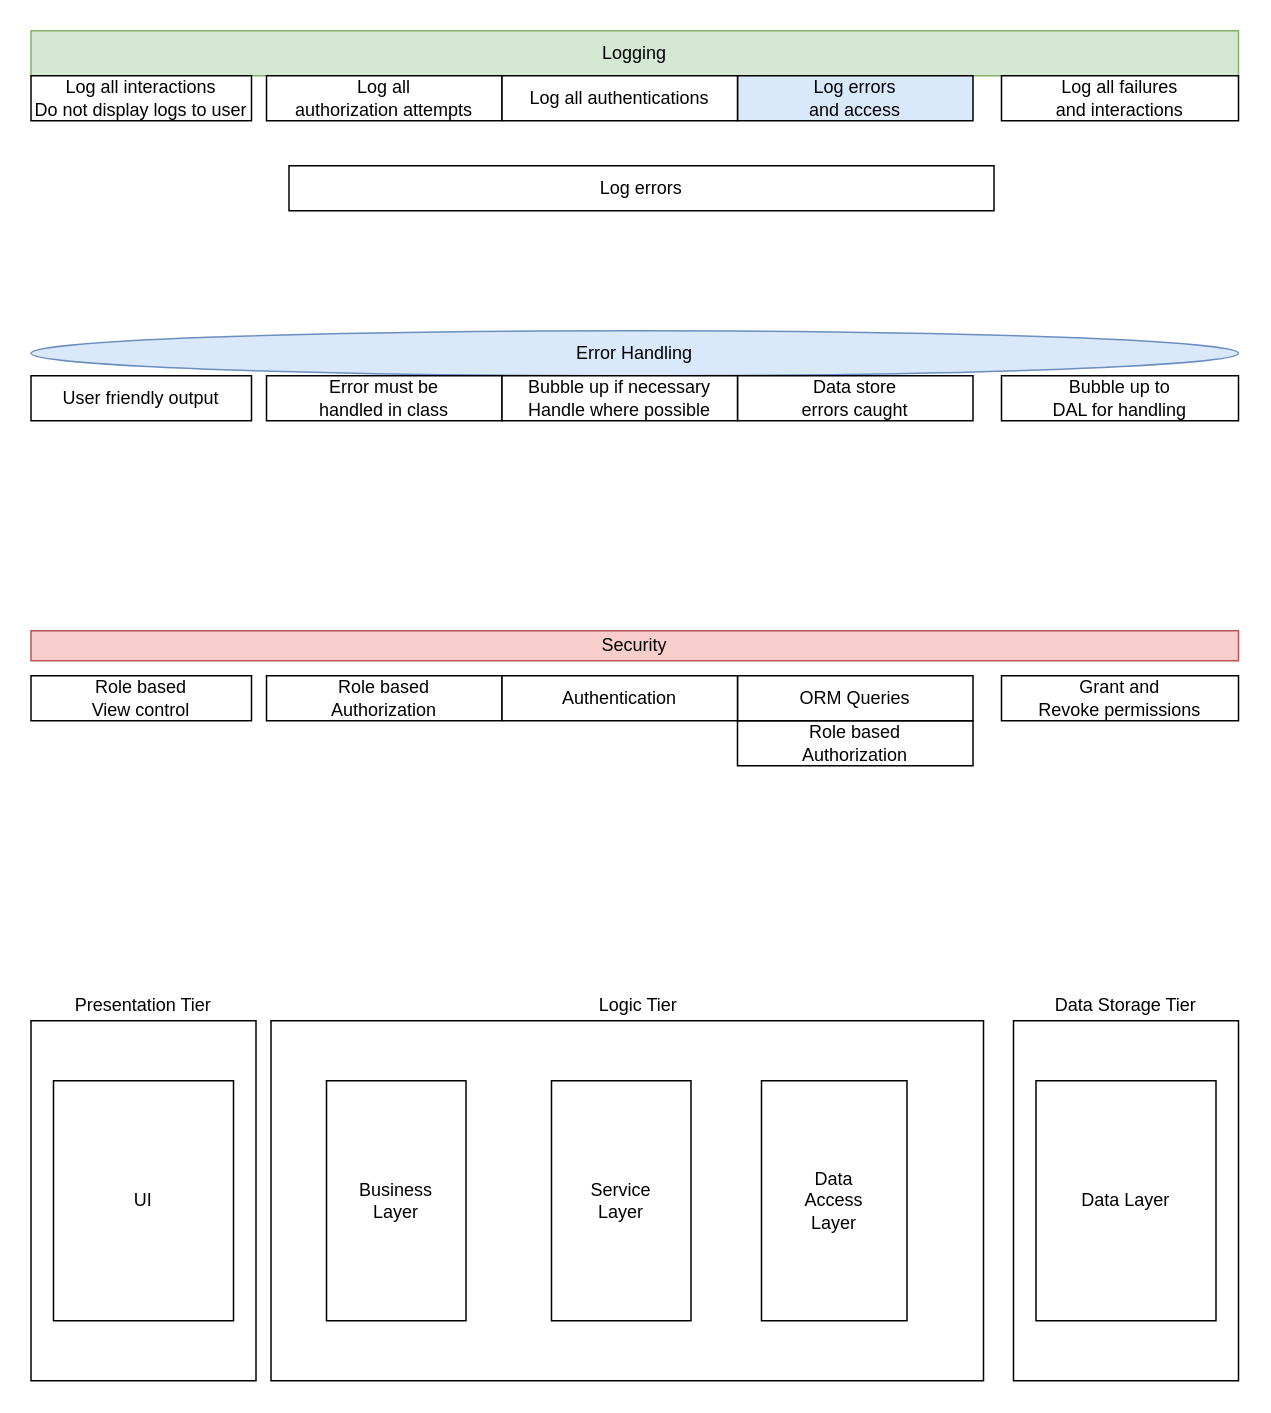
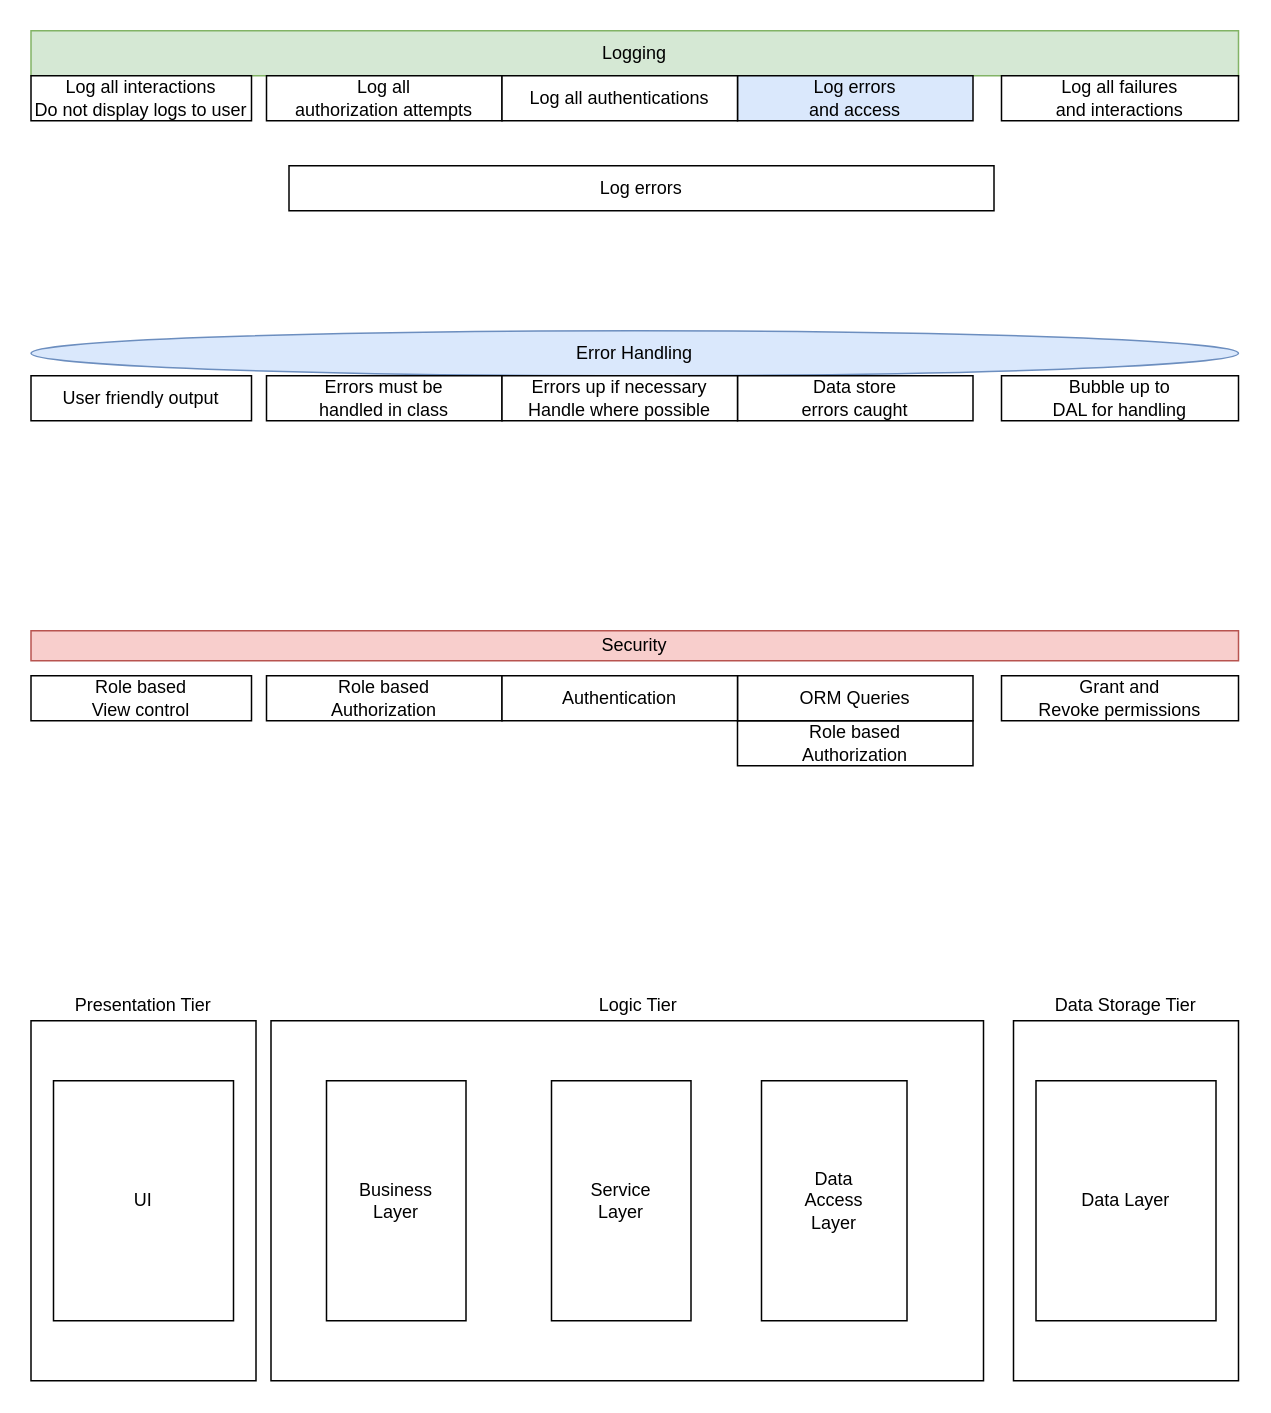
  <mxCell id="0" />
  <mxCell id="1" parent="0" />
  <mxCell id="2" value="" style="group" parent="1" vertex="1" connectable="0"><mxGeometry x="20" y="660" width="805" height="260" as="geometry" /></mxCell>
  <mxCell id="3" value="" style="rounded=0;whiteSpace=wrap;html=1;" parent="2" vertex="1"><mxGeometry x="655" y="20" width="150" height="240" as="geometry" /></mxCell>
  <mxCell id="4" value="" style="rounded=0;whiteSpace=wrap;html=1;" parent="2" vertex="1"><mxGeometry x="160" y="20" width="475" height="240" as="geometry" /></mxCell>
  <mxCell id="5" value="" style="rounded=0;whiteSpace=wrap;html=1;" parent="2" vertex="1"><mxGeometry y="20" width="150" height="240" as="geometry" /></mxCell>
  <mxCell id="6" value="UI" style="rounded=0;whiteSpace=wrap;html=1;" parent="2" vertex="1"><mxGeometry x="15" y="60" width="120" height="160" as="geometry" /></mxCell>
  <mxCell id="7" value="Data Layer" style="rounded=0;whiteSpace=wrap;html=1;" parent="2" vertex="1"><mxGeometry x="670" y="60" width="120" height="160" as="geometry" /></mxCell>
  <mxCell id="8" value="Business&lt;br&gt;Layer" style="rounded=0;whiteSpace=wrap;html=1;" parent="2" vertex="1"><mxGeometry x="197" y="60" width="93" height="160" as="geometry" /></mxCell>
  <mxCell id="9" value="Logic Tier" style="text;html=1;strokeColor=none;fillColor=none;align=center;verticalAlign=middle;whiteSpace=wrap;rounded=0;" parent="2" vertex="1"><mxGeometry x="265" width="280" height="20" as="geometry" /></mxCell>
  <mxCell id="10" value="Presentation Tier" style="text;html=1;strokeColor=none;fillColor=none;align=center;verticalAlign=middle;whiteSpace=wrap;rounded=0;" parent="2" vertex="1"><mxGeometry x="15" width="120" height="20" as="geometry" /></mxCell>
  <mxCell id="11" value="Data Storage Tier" style="text;html=1;strokeColor=none;fillColor=none;align=center;verticalAlign=middle;whiteSpace=wrap;rounded=0;" parent="2" vertex="1"><mxGeometry x="665" width="130" height="20" as="geometry" /></mxCell>
  <mxCell id="12" value="Data&lt;br&gt;Access&lt;br&gt;Layer" style="rounded=0;whiteSpace=wrap;html=1;" parent="2" vertex="1"><mxGeometry x="487" y="60" width="97" height="160" as="geometry" /></mxCell>
  <mxCell id="13" value="Service&lt;br&gt;Layer" style="rounded=0;whiteSpace=wrap;html=1;" parent="2" vertex="1"><mxGeometry x="347" y="60" width="93" height="160" as="geometry" /></mxCell>
  <mxCell id="14" value="" style="group" parent="1" vertex="1" connectable="0"><mxGeometry x="20" y="220" width="805" height="60" as="geometry" /></mxCell>
  <mxCell id="15" value="Error Handling" style="ellipse;whiteSpace=wrap;html=1;fillColor=#dae8fc;strokeColor=#6c8ebf;" parent="14" vertex="1"><mxGeometry width="805" height="30" as="geometry" /></mxCell>
  <mxCell id="16" value="User friendly output" style="rounded=0;whiteSpace=wrap;html=1;" parent="14" vertex="1"><mxGeometry y="30" width="147" height="30" as="geometry" /></mxCell>
- <mxCell id="17" value="Error must be &lt;br&gt;handled in class" style="rounded=0;whiteSpace=wrap;html=1;" parent="14" vertex="1"><mxGeometry x="157" y="30" width="157" height="30" as="geometry" /></mxCell>
+ <mxCell id="17" value="Errors must be &lt;br&gt;handled in class" style="rounded=0;whiteSpace=wrap;html=1;" parent="14" vertex="1"><mxGeometry x="157" y="30" width="157" height="30" as="geometry" /></mxCell>
  <mxCell id="18" value="Data store &lt;br&gt;errors caught" style="rounded=0;whiteSpace=wrap;html=1;" parent="14" vertex="1"><mxGeometry x="471" y="30" width="157" height="30" as="geometry" /></mxCell>
- <mxCell id="19" value="Bubble up if necessary&lt;br&gt;Handle where possible" style="rounded=0;whiteSpace=wrap;html=1;" parent="14" vertex="1"><mxGeometry x="314" y="30" width="157" height="30" as="geometry" /></mxCell>
+ <mxCell id="19" value="Errors up if necessary&lt;br&gt;Handle where possible" style="rounded=0;whiteSpace=wrap;html=1;" parent="14" vertex="1"><mxGeometry x="314" y="30" width="157" height="30" as="geometry" /></mxCell>
  <mxCell id="20" value="Bubble up to &lt;br&gt;DAL for handling" style="rounded=0;whiteSpace=wrap;html=1;" parent="14" vertex="1"><mxGeometry x="647" y="30" width="158" height="30" as="geometry" /></mxCell>
  <mxCell id="21" value="" style="group" parent="1" vertex="1" connectable="0"><mxGeometry x="20" y="20" width="805" height="60" as="geometry" /></mxCell>
  <mxCell id="22" value="Logging" style="rounded=0;whiteSpace=wrap;html=1;fillColor=#d5e8d4;strokeColor=#82b366;" parent="21" vertex="1"><mxGeometry width="805" height="30" as="geometry" /></mxCell>
  <mxCell id="23" value="Log all interactions&lt;br&gt;Do not display logs to user" style="rounded=0;whiteSpace=wrap;html=1;" parent="21" vertex="1"><mxGeometry y="30" width="147" height="30" as="geometry" /></mxCell>
  <mxCell id="24" value="Log all &lt;br&gt;authorization attempts" style="rounded=0;whiteSpace=wrap;html=1;" parent="21" vertex="1"><mxGeometry x="157" y="30" width="157" height="30" as="geometry" /></mxCell>
  <mxCell id="25" value="Log errors &lt;br&gt;and access" style="rounded=0;whiteSpace=wrap;html=1;fillColor=#dae8fc;" parent="21" vertex="1"><mxGeometry x="471" y="30" width="157" height="30" as="geometry" /></mxCell>
  <mxCell id="26" value="Log all authentications " style="rounded=0;whiteSpace=wrap;html=1;" parent="21" vertex="1"><mxGeometry x="314" y="30" width="157" height="30" as="geometry" /></mxCell>
  <mxCell id="27" value="Log all failures &lt;br&gt;and interactions" style="rounded=0;whiteSpace=wrap;html=1;" parent="21" vertex="1"><mxGeometry x="647" y="30" width="158" height="30" as="geometry" /></mxCell>
  <mxCell id="28" value="Role based &lt;br&gt;Authorization" style="rounded=0;whiteSpace=wrap;html=1;" vertex="1" parent="1"><mxGeometry x="491" y="480" width="157" height="30" as="geometry" /></mxCell>
  <mxCell id="29" value="Security" style="rounded=0;whiteSpace=wrap;html=1;fillColor=#f8cecc;strokeColor=#b85450;" parent="1" vertex="1"><mxGeometry x="20" y="420" width="805" height="20" as="geometry" /></mxCell>
  <mxCell id="30" value="Role based &lt;br&gt;View control" style="rounded=0;whiteSpace=wrap;html=1;" parent="1" vertex="1"><mxGeometry x="20" y="450" width="147" height="30" as="geometry" /></mxCell>
  <mxCell id="31" value="Role based &lt;br&gt;Authorization" style="rounded=0;whiteSpace=wrap;html=1;" parent="1" vertex="1"><mxGeometry x="177" y="450" width="157" height="30" as="geometry" /></mxCell>
  <mxCell id="32" value="ORM Queries" style="rounded=0;whiteSpace=wrap;html=1;" parent="1" vertex="1"><mxGeometry x="491" y="450" width="157" height="30" as="geometry" /></mxCell>
  <mxCell id="33" value="Authentication" style="rounded=0;whiteSpace=wrap;html=1;" parent="1" vertex="1"><mxGeometry x="334" y="450" width="157" height="30" as="geometry" /></mxCell>
  <mxCell id="34" value="Grant and &lt;br&gt;Revoke permissions" style="rounded=0;whiteSpace=wrap;html=1;" parent="1" vertex="1"><mxGeometry x="667" y="450" width="158" height="30" as="geometry" /></mxCell>
  <mxCell id="35" value="Log errors " style="rounded=0;whiteSpace=wrap;html=1;" vertex="1" parent="1"><mxGeometry x="192" y="110" width="470" height="30" as="geometry" /></mxCell>
